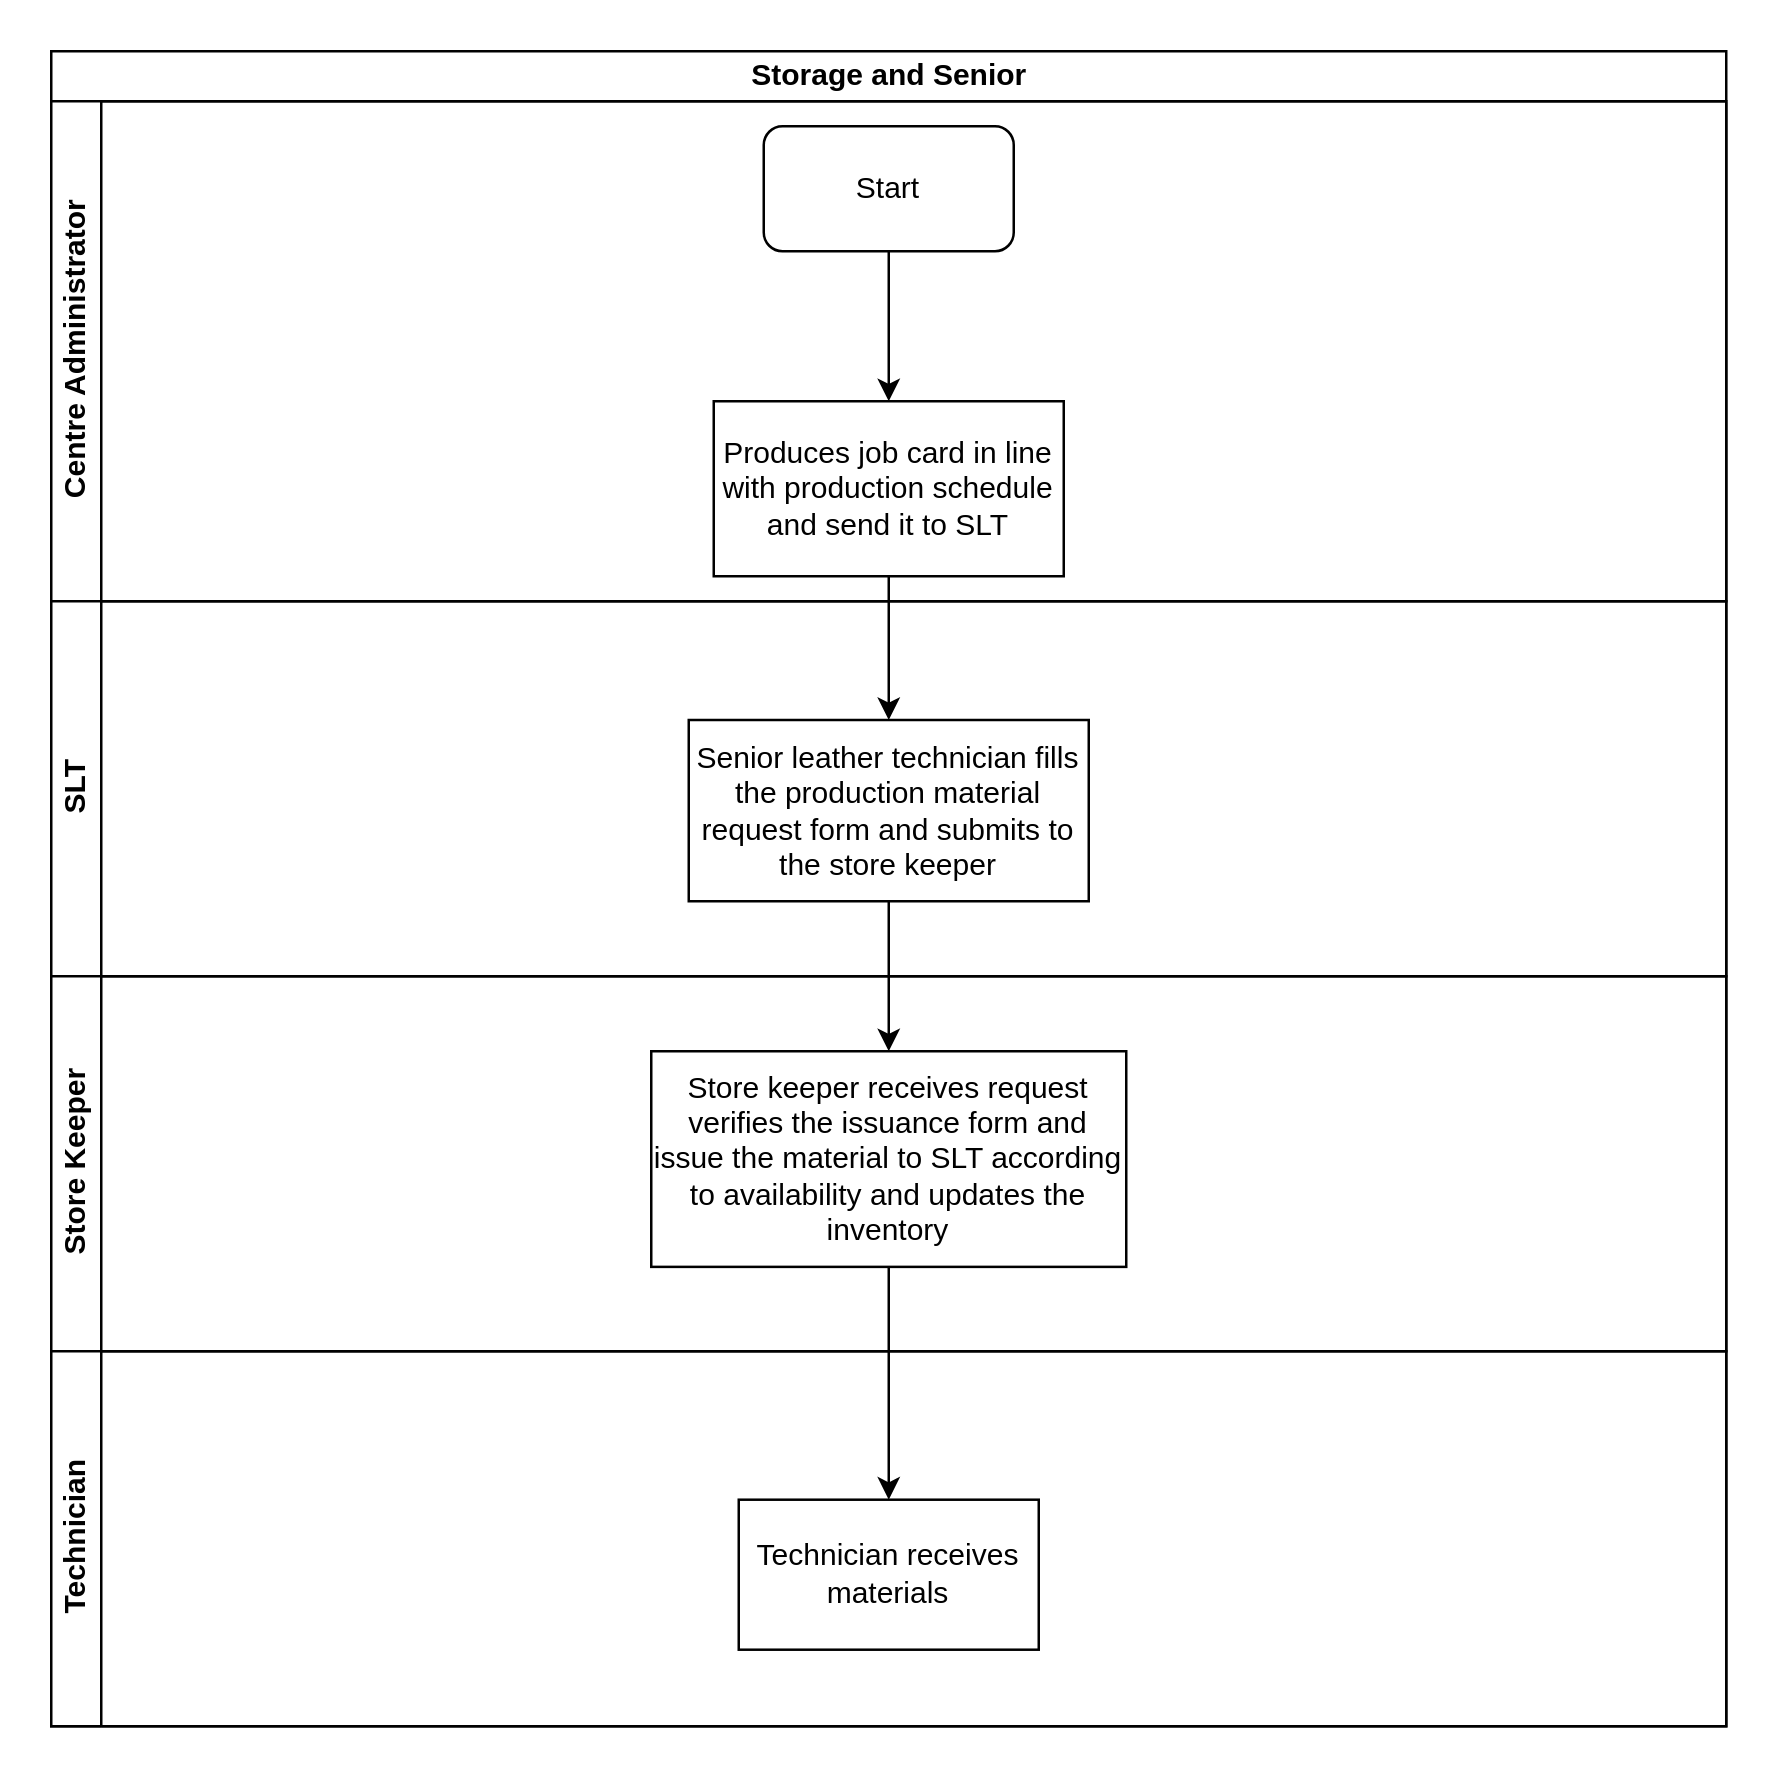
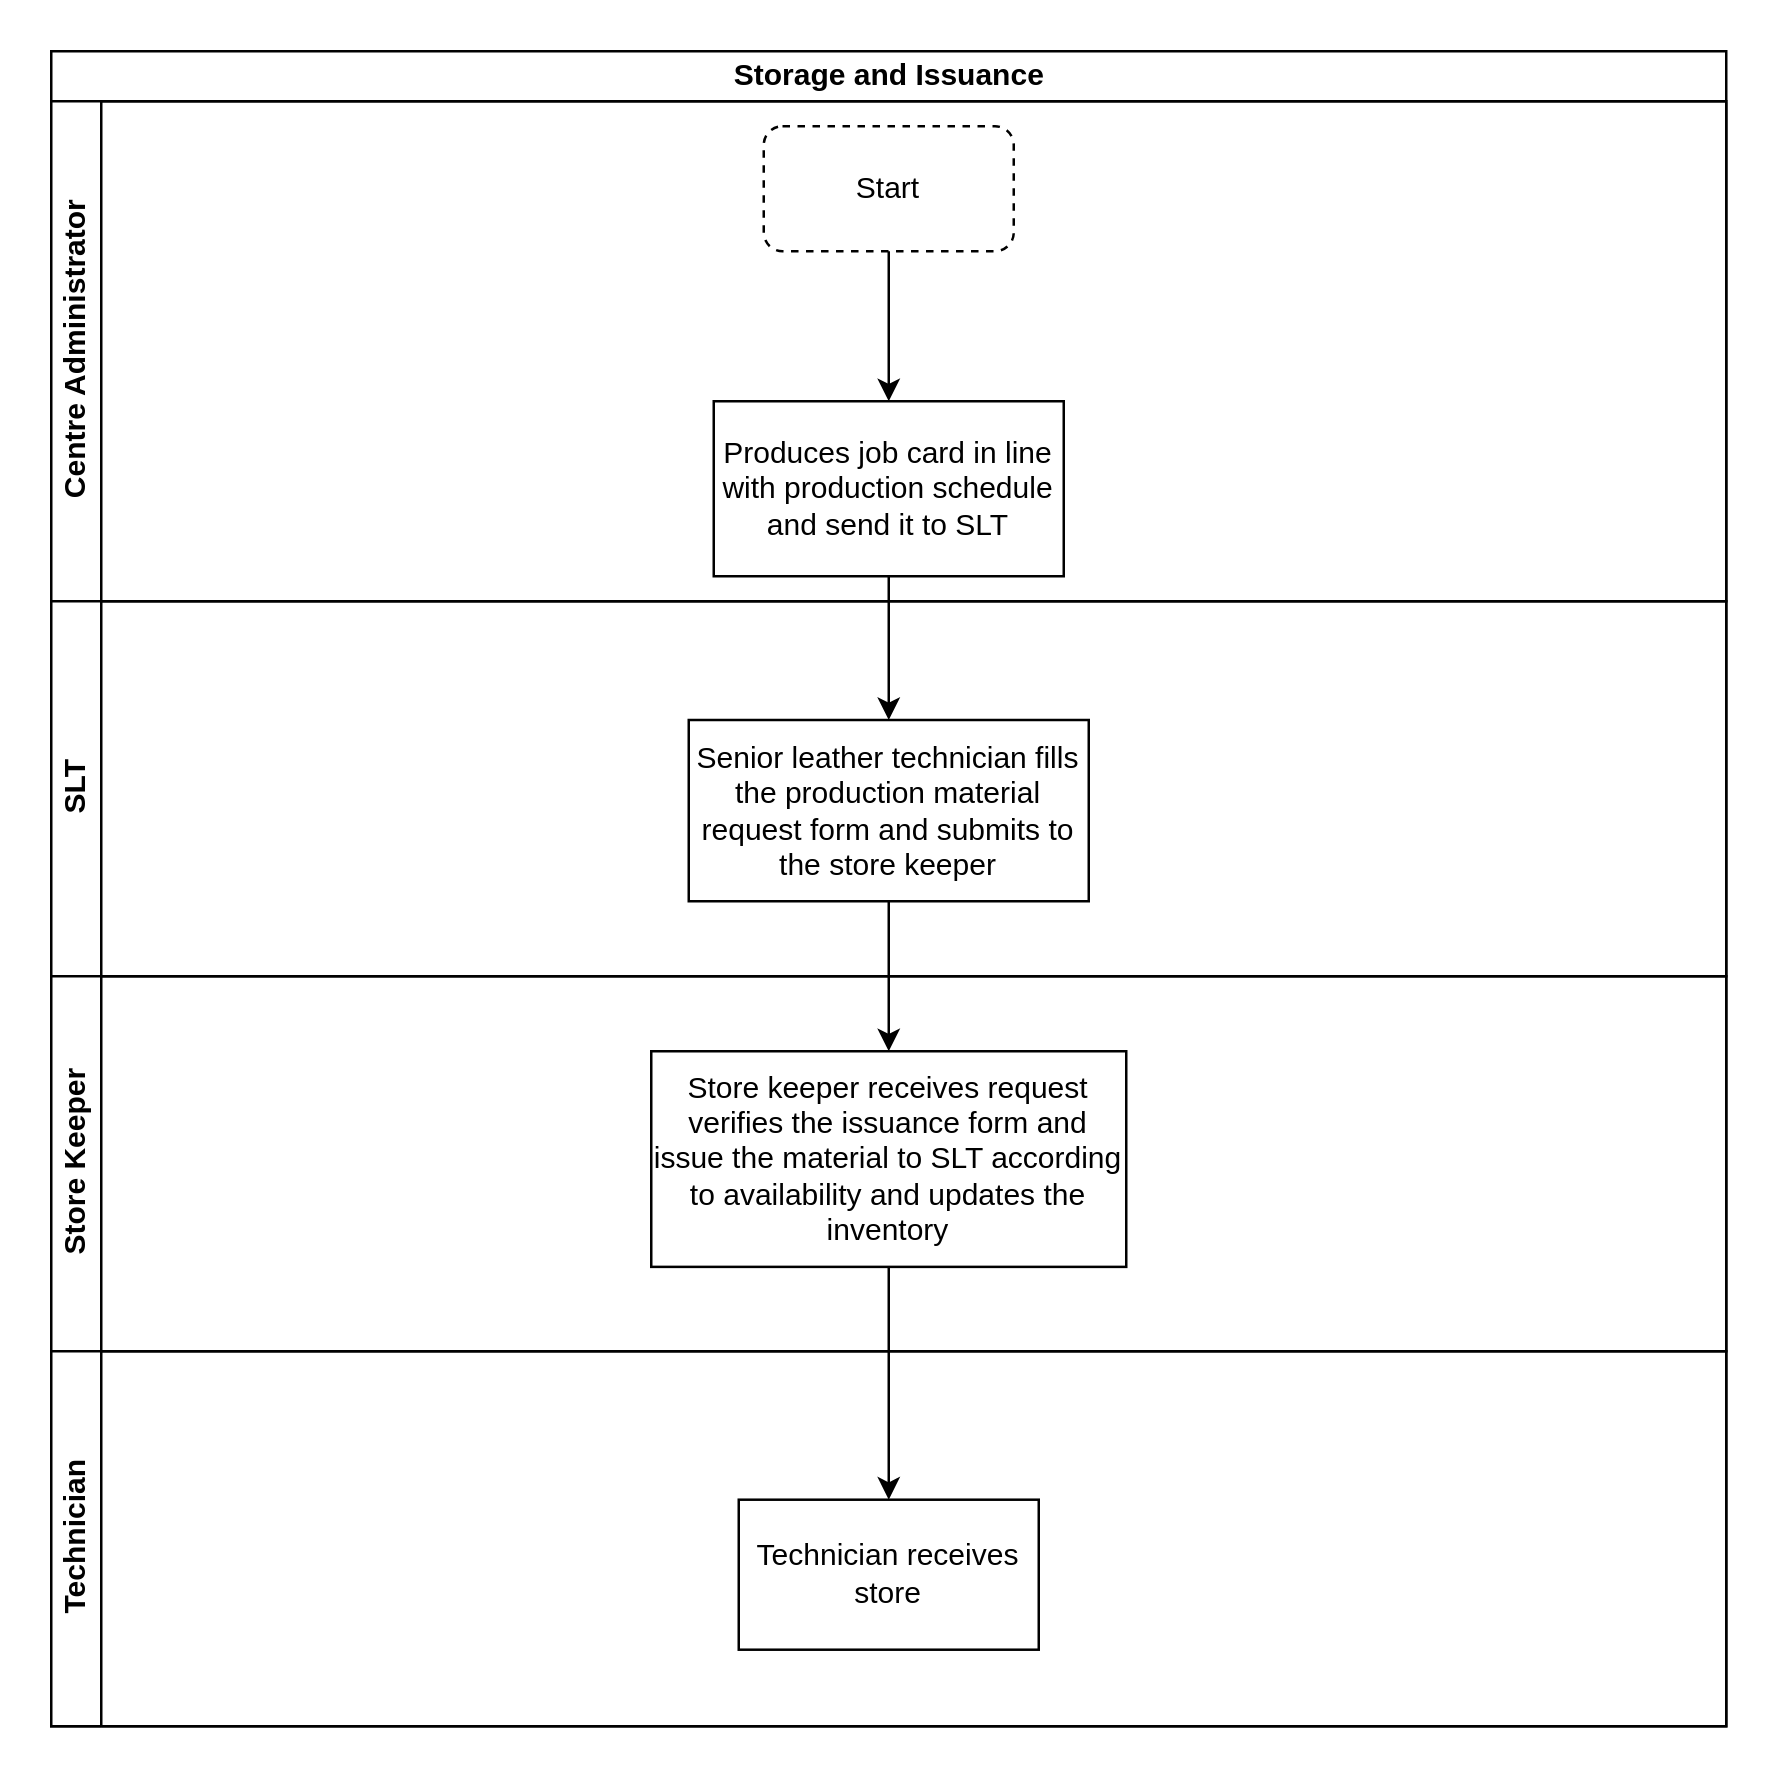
  <mxCell id="0" />
  <mxCell id="1" parent="0" />
- <mxCell id="2" value="Storage and Senior" style="swimlane;html=1;childLayout=stackLayout;resizeParent=1;resizeParentMax=0;horizontal=1;startSize=20;horizontalStack=0;" vertex="1" parent="1"><mxGeometry x="20" y="20" width="670" height="670" as="geometry" /></mxCell>
+ <mxCell id="2" value="Storage and Issuance" style="swimlane;html=1;childLayout=stackLayout;resizeParent=1;resizeParentMax=0;horizontal=1;startSize=20;horizontalStack=0;" vertex="1" parent="1"><mxGeometry x="20" y="20" width="670" height="670" as="geometry" /></mxCell>
  <mxCell id="3" value="" style="edgeStyle=orthogonalEdgeStyle;rounded=0;orthogonalLoop=1;jettySize=auto;html=1;" edge="1" parent="2" source="6" target="9"><mxGeometry relative="1" as="geometry" /></mxCell>
  <mxCell id="4" value="Centre Administrator" style="swimlane;html=1;startSize=20;horizontal=0;" vertex="1" parent="2"><mxGeometry y="20" width="670" height="200" as="geometry" /></mxCell>
- <mxCell id="5" value="Start" style="rounded=1;whiteSpace=wrap;html=1;" vertex="1" parent="4"><mxGeometry x="285" y="10" width="100" height="50" as="geometry" /></mxCell>
+ <mxCell id="5" value="Start" style="rounded=1;whiteSpace=wrap;html=1;dashed=1;" vertex="1" parent="4"><mxGeometry x="285" y="10" width="100" height="50" as="geometry" /></mxCell>
  <mxCell id="6" value="Produces job card in line with production schedule and send it to SLT" style="rounded=0;whiteSpace=wrap;html=1;" vertex="1" parent="4"><mxGeometry x="265" y="120" width="140" height="70" as="geometry" /></mxCell>
  <mxCell id="7" value="" style="edgeStyle=orthogonalEdgeStyle;rounded=0;orthogonalLoop=1;jettySize=auto;html=1;entryX=0.5;entryY=0;entryDx=0;entryDy=0;" edge="1" parent="4" source="5" target="6"><mxGeometry relative="1" as="geometry"><mxPoint x="335" y="135" as="targetPoint" /></mxGeometry></mxCell>
  <mxCell id="8" value="SLT" style="swimlane;html=1;startSize=20;horizontal=0;" vertex="1" parent="2"><mxGeometry y="220" width="670" height="150" as="geometry" /></mxCell>
  <mxCell id="9" value="Senior leather technician fills the production material request form and submits to the store keeper" style="whiteSpace=wrap;html=1;rounded=0;" vertex="1" parent="8"><mxGeometry x="255" y="47.5" width="160" height="72.5" as="geometry" /></mxCell>
  <mxCell id="10" value="Store Keeper" style="swimlane;html=1;startSize=20;horizontal=0;" vertex="1" parent="2"><mxGeometry y="370" width="670" height="150" as="geometry" /></mxCell>
  <mxCell id="11" value="Store keeper receives request verifies the issuance form and issue the material to SLT according to availability and updates the inventory" style="whiteSpace=wrap;html=1;rounded=0;" vertex="1" parent="10"><mxGeometry x="240" y="30" width="190" height="86.25" as="geometry" /></mxCell>
  <mxCell id="12" value="Technician" style="swimlane;html=1;startSize=20;horizontal=0;" vertex="1" parent="2"><mxGeometry y="520" width="670" height="150" as="geometry" /></mxCell>
- <mxCell id="13" value="Technician receives materials" style="whiteSpace=wrap;html=1;rounded=0;" vertex="1" parent="12"><mxGeometry x="275" y="59.375" width="120" height="60" as="geometry" /></mxCell>
+ <mxCell id="13" value="Technician receives store" style="whiteSpace=wrap;html=1;rounded=0;" vertex="1" parent="12"><mxGeometry x="275" y="59.375" width="120" height="60" as="geometry" /></mxCell>
  <mxCell id="14" value="" style="edgeStyle=orthogonalEdgeStyle;rounded=0;orthogonalLoop=1;jettySize=auto;html=1;" edge="1" parent="2" source="9" target="11"><mxGeometry relative="1" as="geometry" /></mxCell>
  <mxCell id="15" value="" style="edgeStyle=orthogonalEdgeStyle;rounded=0;orthogonalLoop=1;jettySize=auto;html=1;" edge="1" parent="2" source="11" target="13"><mxGeometry relative="1" as="geometry" /></mxCell>
